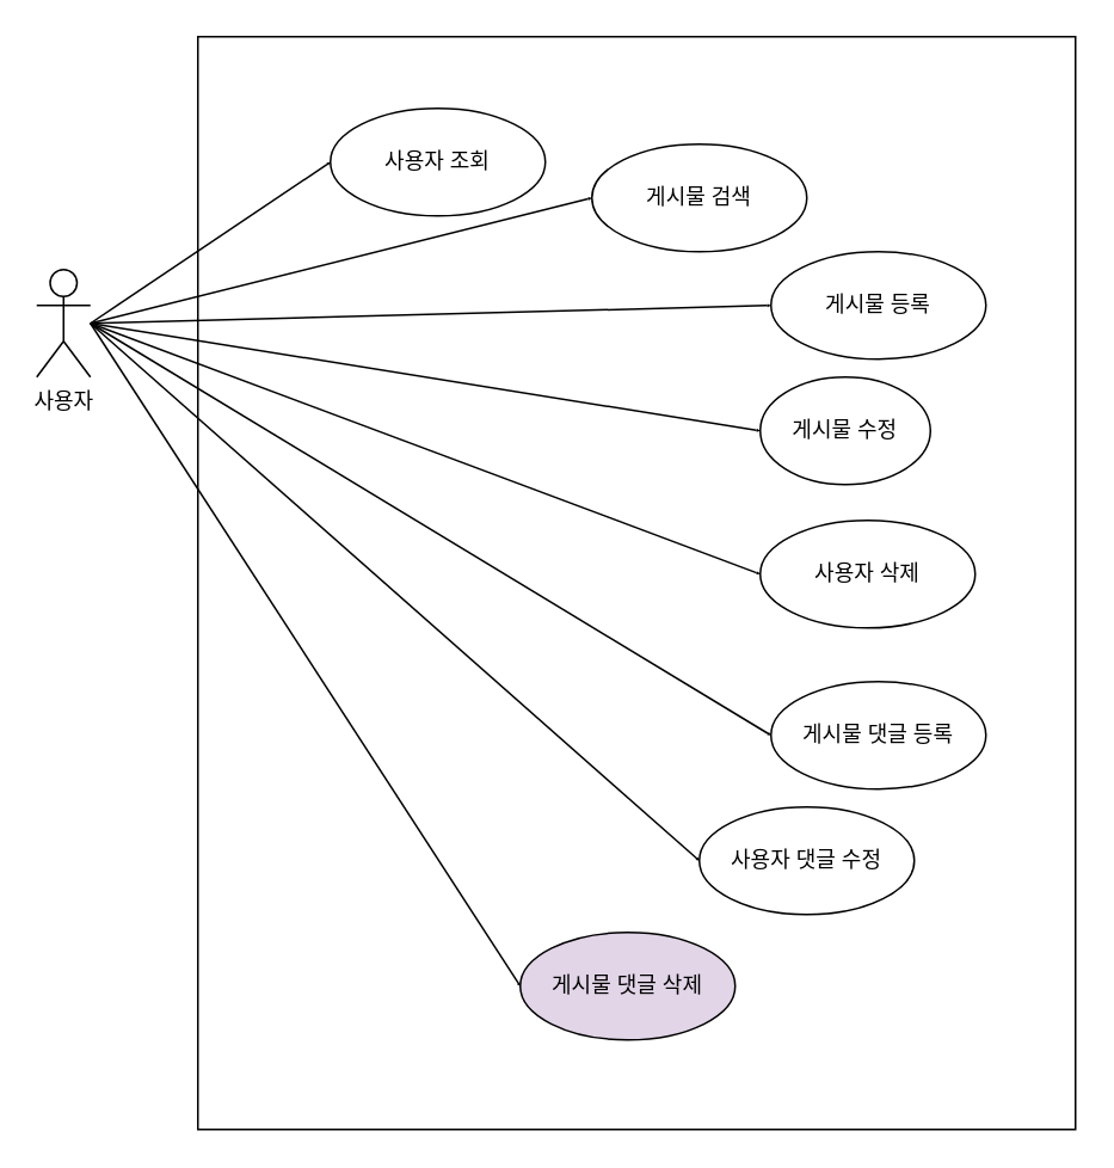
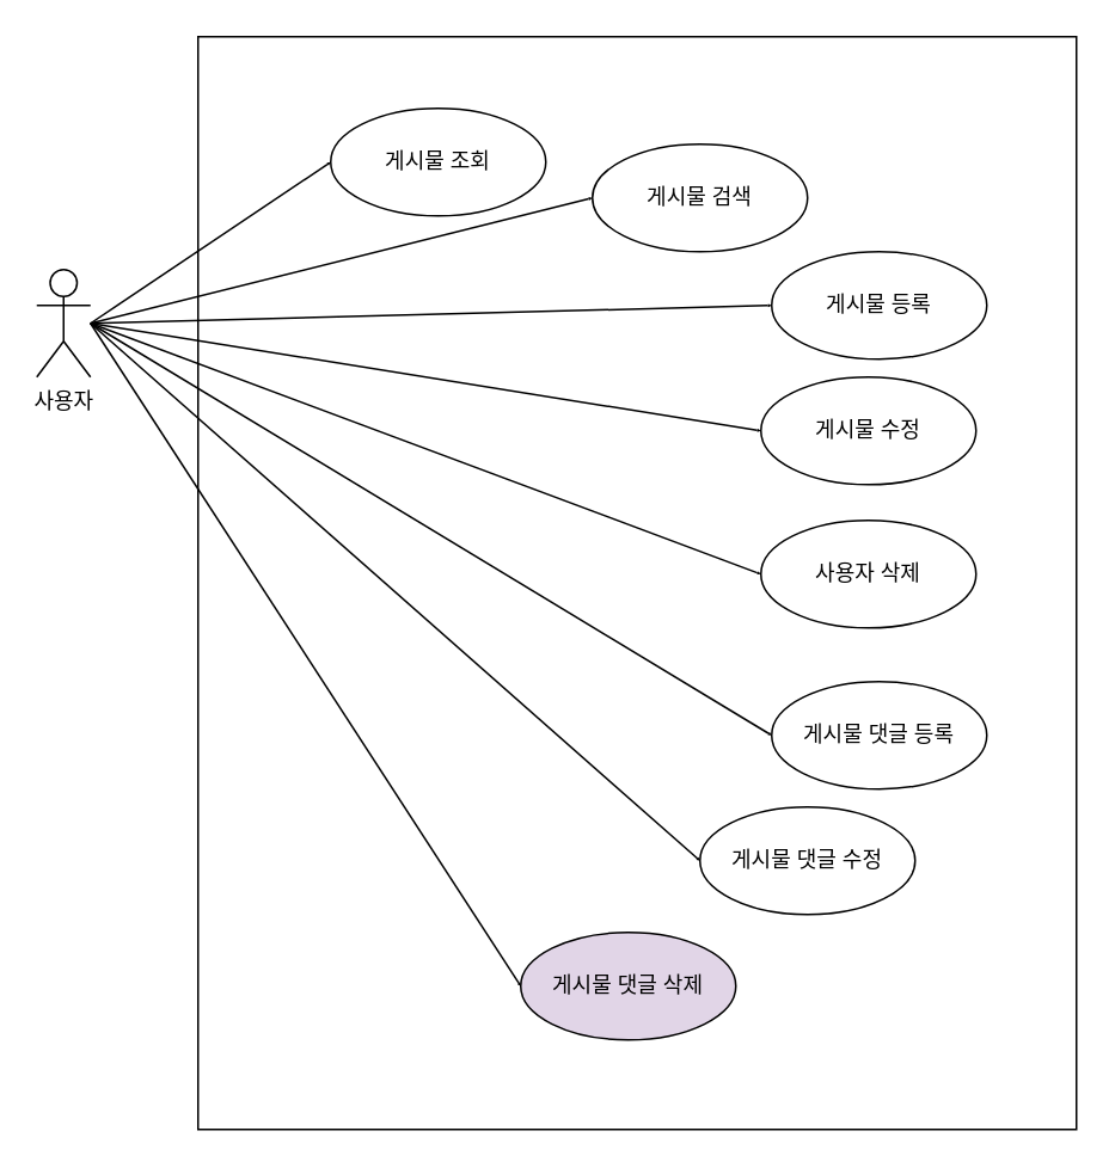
  <mxCell id="0" />
  <mxCell id="1" parent="0" />
  <mxCell id="2" value="사용자" style="shape=umlActor;verticalLabelPosition=bottom;verticalAlign=top;html=1;outlineConnect=0;" parent="1" vertex="1"><mxGeometry x="20" y="150" width="30" height="60" as="geometry" /></mxCell>
  <mxCell id="3" value="" style="rounded=0;whiteSpace=wrap;html=1;" parent="1" vertex="1"><mxGeometry x="110" y="20" width="490" height="610" as="geometry" /></mxCell>
- <mxCell id="4" value="사용자 조회" style="ellipse;whiteSpace=wrap;html=1;" parent="1" vertex="1"><mxGeometry x="184" y="60" width="120" height="60" as="geometry" /></mxCell>
+ <mxCell id="4" value="게시물 조회" style="ellipse;whiteSpace=wrap;html=1;" parent="1" vertex="1"><mxGeometry x="184" y="60" width="120" height="60" as="geometry" /></mxCell>
  <mxCell id="5" value="" style="endArrow=open;endFill=1;endSize=0;html=1;rounded=0;entryX=0;entryY=0.5;entryDx=0;entryDy=0;startSize=0;" parent="1" target="7" edge="1"><mxGeometry width="160" relative="1" as="geometry"><mxPoint x="50" y="180" as="sourcePoint" /><mxPoint x="360" y="395" as="targetPoint" /></mxGeometry></mxCell>
  <mxCell id="6" value="" style="endArrow=open;endFill=1;endSize=0;html=1;rounded=0;entryX=0;entryY=0.5;entryDx=0;entryDy=0;startSize=0;" parent="1" target="4" edge="1"><mxGeometry width="160" relative="1" as="geometry"><mxPoint x="50" y="180" as="sourcePoint" /><mxPoint x="380" y="415" as="targetPoint" /></mxGeometry></mxCell>
  <mxCell id="7" value="게시물&amp;nbsp;검색" style="ellipse;whiteSpace=wrap;html=1;" vertex="1" parent="1"><mxGeometry x="330" y="80" width="120" height="60" as="geometry" /></mxCell>
  <mxCell id="8" value="게시물 댓글 삭제" style="ellipse;whiteSpace=wrap;html=1;fillColor=#e1d5e7;" vertex="1" parent="1"><mxGeometry x="290" y="520" width="120" height="60" as="geometry" /></mxCell>
  <mxCell id="9" value="" style="endArrow=open;endFill=1;endSize=0;html=1;rounded=0;entryX=0;entryY=0.5;entryDx=0;entryDy=0;startSize=0;" edge="1" parent="1" target="8"><mxGeometry width="160" relative="1" as="geometry"><mxPoint x="50" y="180" as="sourcePoint" /><mxPoint x="205" y="454" as="targetPoint" /></mxGeometry></mxCell>
- <mxCell id="10" value="사용자 댓글 수정" style="ellipse;whiteSpace=wrap;html=1;" vertex="1" parent="1"><mxGeometry x="390" y="450" width="120" height="60" as="geometry" /></mxCell>
+ <mxCell id="10" value="게시물 댓글 수정" style="ellipse;whiteSpace=wrap;html=1;" vertex="1" parent="1"><mxGeometry x="390" y="450" width="120" height="60" as="geometry" /></mxCell>
  <mxCell id="11" value="" style="endArrow=open;endFill=1;endSize=0;html=1;rounded=0;entryX=0;entryY=0.5;entryDx=0;entryDy=0;startSize=0;" edge="1" parent="1" target="10"><mxGeometry width="160" relative="1" as="geometry"><mxPoint x="50" y="180" as="sourcePoint" /><mxPoint x="215" y="384" as="targetPoint" /></mxGeometry></mxCell>
  <mxCell id="12" value="사용자&amp;nbsp;삭제" style="ellipse;whiteSpace=wrap;html=1;" vertex="1" parent="1"><mxGeometry x="424" y="290" width="120" height="60" as="geometry" /></mxCell>
  <mxCell id="13" value="" style="endArrow=open;endFill=1;endSize=0;html=1;rounded=0;entryX=0;entryY=0.5;entryDx=0;entryDy=0;startSize=0;" edge="1" parent="1" target="12"><mxGeometry width="160" relative="1" as="geometry"><mxPoint x="50" y="180" as="sourcePoint" /><mxPoint x="225" y="394" as="targetPoint" /></mxGeometry></mxCell>
  <mxCell id="14" value="게시물 댓글 등록" style="ellipse;whiteSpace=wrap;html=1;" vertex="1" parent="1"><mxGeometry x="430" y="380" width="120" height="60" as="geometry" /></mxCell>
  <mxCell id="15" value="" style="endArrow=open;endFill=1;endSize=0;html=1;rounded=0;entryX=0;entryY=0.5;entryDx=0;entryDy=0;startSize=0;" edge="1" parent="1" target="14"><mxGeometry width="160" relative="1" as="geometry"><mxPoint x="50" y="180" as="sourcePoint" /><mxPoint x="235" y="404" as="targetPoint" /></mxGeometry></mxCell>
- <mxCell id="16" value="게시물&amp;nbsp;수정" style="ellipse;whiteSpace=wrap;html=1;" vertex="1" parent="1"><mxGeometry x="424" y="210" width="95" height="60" as="geometry" /></mxCell>
+ <mxCell id="16" value="게시물&amp;nbsp;수정" style="ellipse;whiteSpace=wrap;html=1;" vertex="1" parent="1"><mxGeometry x="424" y="210" width="120" height="60" as="geometry" /></mxCell>
  <mxCell id="17" value="" style="endArrow=open;endFill=1;endSize=0;html=1;rounded=0;entryX=0;entryY=0.5;entryDx=0;entryDy=0;startSize=0;" edge="1" parent="1" target="16"><mxGeometry width="160" relative="1" as="geometry"><mxPoint x="50" y="180" as="sourcePoint" /><mxPoint x="165" y="594" as="targetPoint" /></mxGeometry></mxCell>
  <mxCell id="18" value="게시물 등록" style="ellipse;whiteSpace=wrap;html=1;" vertex="1" parent="1"><mxGeometry x="430" y="140" width="120" height="60" as="geometry" /></mxCell>
  <mxCell id="19" value="" style="endArrow=open;endFill=1;endSize=0;html=1;rounded=0;entryX=0;entryY=0.5;entryDx=0;entryDy=0;startSize=0;" edge="1" parent="1" target="18"><mxGeometry width="160" relative="1" as="geometry"><mxPoint x="50" y="180" as="sourcePoint" /><mxPoint x="434" y="250" as="targetPoint" /></mxGeometry></mxCell>
